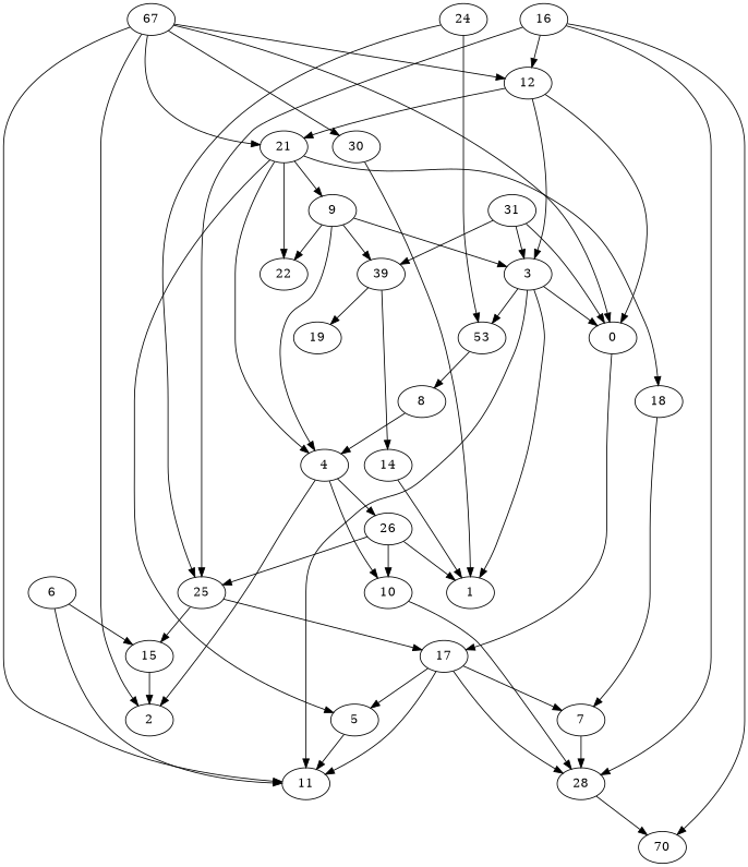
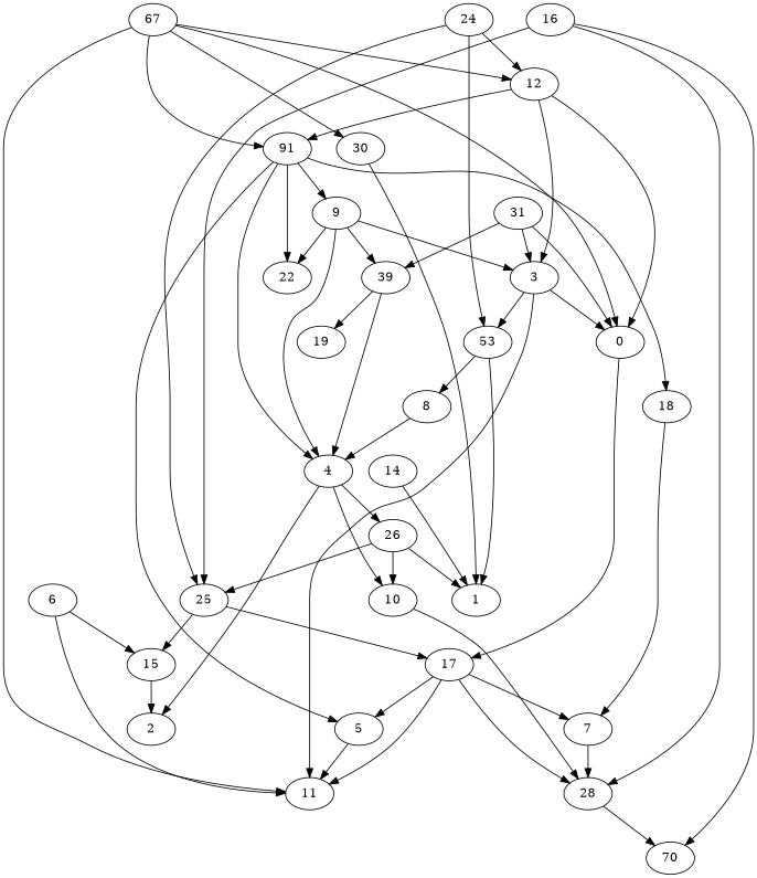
  strict digraph {
    0
    17
    11
    5
    7
    28
    n7 [label=70]
    3
    1
    n10 [label=53]
    8
    4
    2
    10
    26
    25
    15
    14
    6
    9
    22
    n22 [label=39]
    19
    12
-   21
+   21 [label=91]
    18
    16
    n28 [label=67]
    30
    24
    31
    0 -> 17
    17 -> 11
    17 -> 5
    17 -> 7
    17 -> 28
    5 -> 11
    7 -> 28
    28 -> n7
    3 -> 0
    3 -> 11
-   3 -> 1
+   n10 -> 1
    3 -> n10
    n10 -> 8
    8 -> 4
    4 -> 2
    4 -> 10
    4 -> 26
    10 -> 28
    26 -> 1
    26 -> 10
    26 -> 25
    25 -> 17
    25 -> 15
    15 -> 2
    14 -> 1
    6 -> 11
    6 -> 15
    9 -> 3
    9 -> 4
    9 -> 22
    9 -> n22
-   n22 -> 14
+   n22 -> 4
    n22 -> 19
    12 -> 0
    12 -> 3
    12 -> 21
    21 -> 5
    21 -> 4
    21 -> 9
    21 -> 22
    21 -> 18
    18 -> 7
    16 -> 28
    16 -> n7
    16 -> 25
-   16 -> 12
+   24 -> 12
    n28 -> 0
    n28 -> 11
-   n28 -> 2
    n28 -> 12
    n28 -> 21
    n28 -> 30
    30 -> 1
    24 -> n10
    24 -> 25
    31 -> 0
    31 -> 3
    31 -> n22
  }
